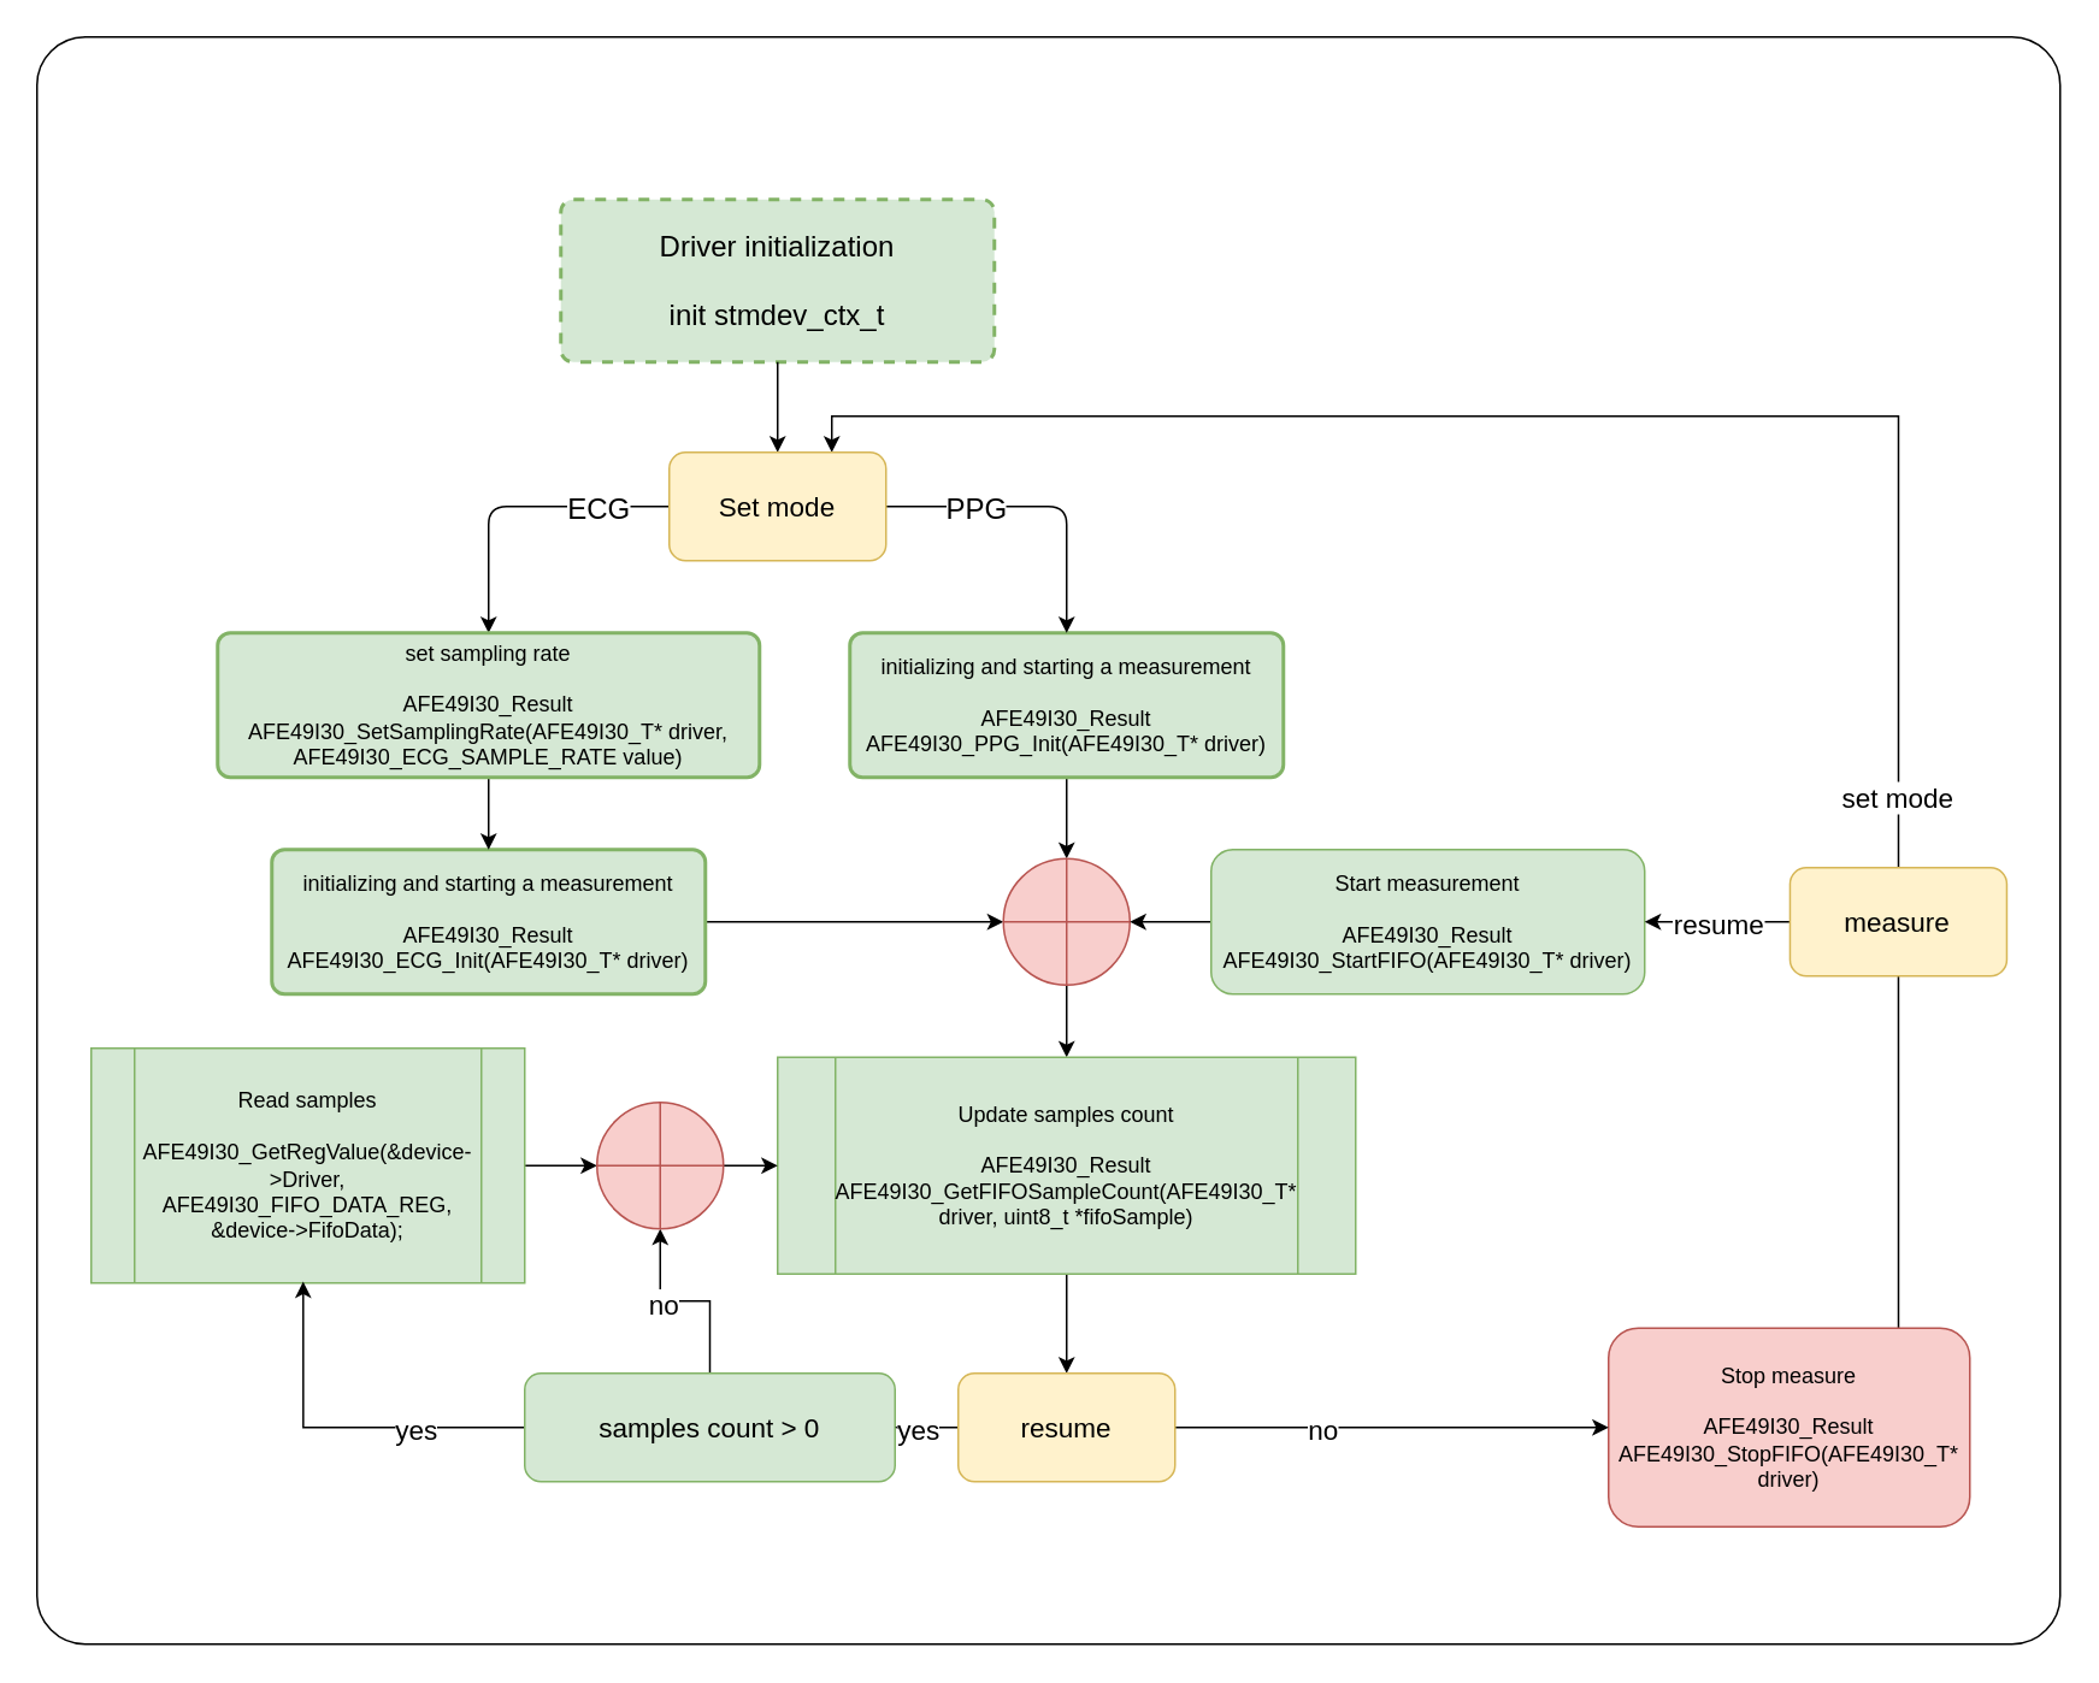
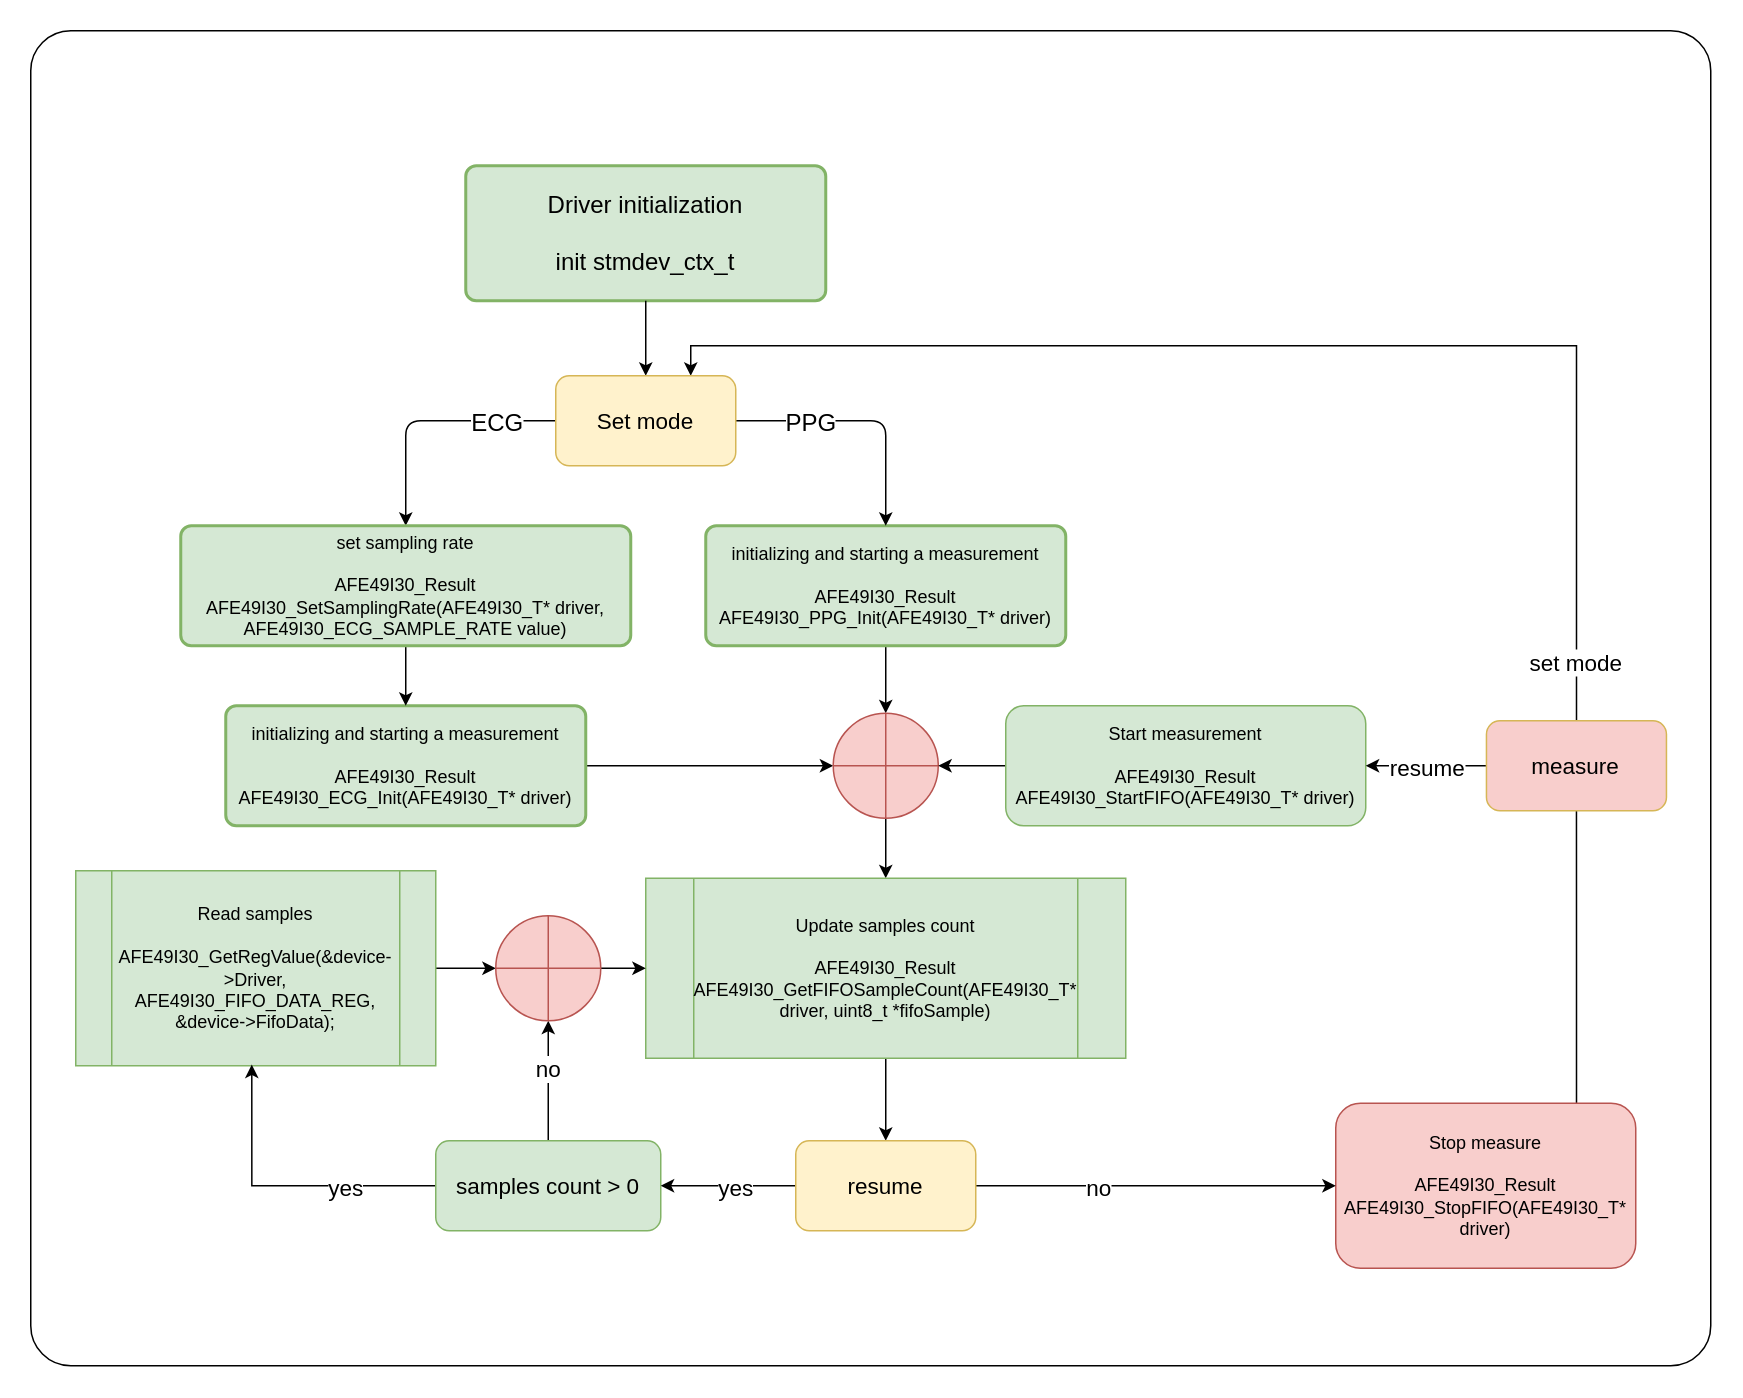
  <mxCell id="0" />
  <mxCell id="1" parent="0" />
  <mxCell id="2" value="" style="rounded=1;whiteSpace=wrap;html=1;arcSize=3;" parent="1" vertex="1"><mxGeometry x="20" y="20" width="1120" height="890" as="geometry" /></mxCell>
- <mxCell id="3" value="Driver initialization&#10;&#10;init stmdev_ctx_t" style="rounded=1;whiteSpace=wrap;absoluteArcSize=1;arcSize=14;strokeWidth=2;fontSize=16;fillColor=#d5e8d4;strokeColor=#82b366;dashed=1;" parent="1" vertex="1"><mxGeometry x="310" y="110" width="240" height="90" as="geometry" /></mxCell>
+ <mxCell id="3" value="Driver initialization&#10;&#10;init stmdev_ctx_t" style="rounded=1;whiteSpace=wrap;absoluteArcSize=1;arcSize=14;strokeWidth=2;fontSize=16;fillColor=#d5e8d4;strokeColor=#82b366;" parent="1" vertex="1"><mxGeometry x="310" y="110" width="240" height="90" as="geometry" /></mxCell>
  <mxCell id="4" style="edgeStyle=orthogonalEdgeStyle;rounded=0;orthogonalLoop=1;jettySize=auto;html=1;entryX=0;entryY=0.5;entryDx=0;entryDy=0;entryPerimeter=0;exitX=1;exitY=0.5;exitDx=0;exitDy=0;" parent="1" source="5" target="14" edge="1"><mxGeometry relative="1" as="geometry"><mxPoint x="270" y="510" as="sourcePoint" /><Array as="points" /></mxGeometry></mxCell>
  <mxCell id="5" value="initializing and starting a measurement&lt;br&gt;&lt;br&gt;AFE49I30_Result AFE49I30_ECG_Init(AFE49I30_T* driver)" style="rounded=1;whiteSpace=wrap;html=1;absoluteArcSize=1;arcSize=14;strokeWidth=2;fillColor=#d5e8d4;strokeColor=#82b366;" parent="1" vertex="1"><mxGeometry x="150" y="470" width="240" height="80" as="geometry" /></mxCell>
  <mxCell id="6" value="" style="endArrow=classic;html=1;entryX=0.5;entryY=0;entryDx=0;entryDy=0;exitX=0.5;exitY=1;exitDx=0;exitDy=0;" parent="1" source="3" target="40" edge="1"><mxGeometry width="50" height="50" relative="1" as="geometry"><mxPoint x="395" y="160" as="sourcePoint" /><mxPoint x="395" y="160" as="targetPoint" /></mxGeometry></mxCell>
  <mxCell id="7" style="edgeStyle=orthogonalEdgeStyle;rounded=0;orthogonalLoop=1;jettySize=auto;html=1;entryX=0.5;entryY=0;entryDx=0;entryDy=0;entryPerimeter=0;" parent="1" source="8" target="14" edge="1"><mxGeometry relative="1" as="geometry" /></mxCell>
  <mxCell id="8" value="initializing and starting a measurement&lt;br&gt;&lt;br&gt;AFE49I30_Result AFE49I30_PPG_Init(AFE49I30_T* driver)" style="rounded=1;whiteSpace=wrap;html=1;absoluteArcSize=1;arcSize=14;strokeWidth=2;fillColor=#d5e8d4;strokeColor=#82b366;" parent="1" vertex="1"><mxGeometry x="470" y="350" width="240" height="80" as="geometry" /></mxCell>
  <mxCell id="9" value="" style="endArrow=classic;html=1;exitX=0;exitY=0.5;exitDx=0;exitDy=0;" parent="1" source="40" edge="1"><mxGeometry relative="1" as="geometry"><mxPoint x="270" y="155" as="sourcePoint" /><mxPoint x="270" y="350" as="targetPoint" /><Array as="points"><mxPoint x="270" y="280" /></Array></mxGeometry></mxCell>
  <mxCell id="10" value="ECG" style="edgeLabel;resizable=0;html=1;align=center;verticalAlign=middle;fontSize=16;" parent="9" connectable="0" vertex="1"><mxGeometry relative="1" as="geometry"><mxPoint x="45" as="offset" /></mxGeometry></mxCell>
  <mxCell id="11" value="" style="endArrow=classic;html=1;entryX=0.5;entryY=0;entryDx=0;entryDy=0;fontSize=16;exitX=1;exitY=0.5;exitDx=0;exitDy=0;" parent="1" source="40" target="8" edge="1"><mxGeometry relative="1" as="geometry"><mxPoint x="520" y="155" as="sourcePoint" /><mxPoint x="490" y="150" as="targetPoint" /><Array as="points"><mxPoint x="590" y="280" /></Array></mxGeometry></mxCell>
  <mxCell id="12" value="PPG" style="edgeLabel;resizable=0;html=1;align=center;verticalAlign=middle;fontSize=16;" parent="11" connectable="0" vertex="1"><mxGeometry relative="1" as="geometry"><mxPoint x="-35.14" as="offset" /></mxGeometry></mxCell>
  <mxCell id="13" value="" style="edgeStyle=orthogonalEdgeStyle;rounded=0;orthogonalLoop=1;jettySize=auto;html=1;" parent="1" source="14" target="16" edge="1"><mxGeometry relative="1" as="geometry" /></mxCell>
  <mxCell id="14" value="" style="verticalLabelPosition=bottom;verticalAlign=top;html=1;shape=mxgraph.flowchart.summing_function;fillColor=#f8cecc;strokeColor=#b85450;" parent="1" vertex="1"><mxGeometry x="555" y="475" width="70" height="70" as="geometry" /></mxCell>
  <mxCell id="15" value="" style="edgeStyle=orthogonalEdgeStyle;rounded=0;orthogonalLoop=1;jettySize=auto;html=1;fontSize=15;" parent="1" source="16" target="37" edge="1"><mxGeometry relative="1" as="geometry" /></mxCell>
  <mxCell id="16" value="Update samples count&#10;&#10;AFE49I30_Result AFE49I30_GetFIFOSampleCount(AFE49I30_T* driver, uint8_t *fifoSample)" style="shape=process;whiteSpace=wrap;backgroundOutline=1;fontSize=12;fontStyle=0;fillColor=#d5e8d4;strokeColor=#82b366;" parent="1" vertex="1"><mxGeometry x="430" y="585" width="320" height="120" as="geometry" /></mxCell>
  <mxCell id="17" style="edgeStyle=orthogonalEdgeStyle;rounded=0;orthogonalLoop=1;jettySize=auto;html=1;entryX=1;entryY=0.5;entryDx=0;entryDy=0;entryPerimeter=0;" parent="1" source="18" target="14" edge="1"><mxGeometry relative="1" as="geometry" /></mxCell>
  <mxCell id="18" value="Start measurement&#10;&#10;AFE49I30_Result AFE49I30_StartFIFO(AFE49I30_T* driver)" style="rounded=1;whiteSpace=wrap;fontSize=12;fillColor=#d5e8d4;strokeColor=#82b366;" parent="1" vertex="1"><mxGeometry x="670" y="470" width="240" height="80" as="geometry" /></mxCell>
  <mxCell id="19" style="edgeStyle=orthogonalEdgeStyle;rounded=0;orthogonalLoop=1;jettySize=auto;html=1;entryX=0;entryY=0.5;entryDx=0;entryDy=0;entryPerimeter=0;fontSize=15;" parent="1" source="20" target="39" edge="1"><mxGeometry relative="1" as="geometry" /></mxCell>
  <mxCell id="20" value="Read samples&#10;&#10;AFE49I30_GetRegValue(&amp;device-&gt;Driver, AFE49I30_FIFO_DATA_REG, &amp;device-&gt;FifoData);" style="shape=process;whiteSpace=wrap;backgroundOutline=1;fontSize=12;fillColor=#d5e8d4;strokeColor=#82b366;" parent="1" vertex="1"><mxGeometry x="50" y="580" width="240" height="130" as="geometry" /></mxCell>
  <mxCell id="21" style="edgeStyle=orthogonalEdgeStyle;rounded=0;orthogonalLoop=1;jettySize=auto;html=1;fontSize=15;entryX=0.5;entryY=1;entryDx=0;entryDy=0;" parent="1" source="22" edge="1"><mxGeometry relative="1" as="geometry"><mxPoint x="1050.47" y="530" as="targetPoint" /><Array as="points"><mxPoint x="1050" y="635" /></Array></mxGeometry></mxCell>
  <mxCell id="22" value="Stop measure&#10;&#10;AFE49I30_Result AFE49I30_StopFIFO(AFE49I30_T* driver)" style="rounded=1;whiteSpace=wrap;fillColor=#f8cecc;strokeColor=#b85450;" parent="1" vertex="1"><mxGeometry x="890" y="735" width="200" height="110" as="geometry" /></mxCell>
  <mxCell id="23" value="" style="endArrow=classic;html=1;fontSize=15;exitX=0;exitY=0.5;exitDx=0;exitDy=0;entryX=1;entryY=0.5;entryDx=0;entryDy=0;" parent="1" source="27" target="18" edge="1"><mxGeometry relative="1" as="geometry"><mxPoint x="970" y="510" as="sourcePoint" /><mxPoint x="930" y="570" as="targetPoint" /></mxGeometry></mxCell>
  <mxCell id="24" value="&lt;span style=&quot;font-size: 15px&quot;&gt;resume&lt;/span&gt;" style="edgeLabel;resizable=0;html=1;align=center;verticalAlign=middle;" parent="23" connectable="0" vertex="1"><mxGeometry relative="1" as="geometry" /></mxCell>
  <mxCell id="25" style="edgeStyle=orthogonalEdgeStyle;rounded=0;orthogonalLoop=1;jettySize=auto;html=1;fontSize=15;entryX=0.75;entryY=0;entryDx=0;entryDy=0;" parent="1" source="27" target="40" edge="1"><mxGeometry relative="1" as="geometry"><mxPoint x="690" y="190" as="targetPoint" /><Array as="points"><mxPoint x="1051" y="230" /><mxPoint x="460" y="230" /></Array></mxGeometry></mxCell>
  <mxCell id="26" value="set mode" style="edgeLabel;html=1;align=center;verticalAlign=middle;resizable=0;points=[];fontSize=15;" parent="25" vertex="1" connectable="0"><mxGeometry x="-0.317" y="-3" relative="1" as="geometry"><mxPoint x="43.3" y="213" as="offset" /></mxGeometry></mxCell>
- <mxCell id="27" value="measure" style="rounded=1;whiteSpace=wrap;html=1;fontSize=15;fillColor=#fff2cc;strokeColor=#d6b656;" parent="1" vertex="1"><mxGeometry x="990.47" y="480" width="120" height="60" as="geometry" /></mxCell>
+ <mxCell id="27" value="measure" style="rounded=1;whiteSpace=wrap;html=1;fontSize=15;fillColor=#f8cecc;strokeColor=#d6b656;" parent="1" vertex="1"><mxGeometry x="990.47" y="480" width="120" height="60" as="geometry" /></mxCell>
  <mxCell id="28" style="edgeStyle=orthogonalEdgeStyle;rounded=0;orthogonalLoop=1;jettySize=auto;html=1;fontSize=15;entryX=0.489;entryY=0.994;entryDx=0;entryDy=0;entryPerimeter=0;exitX=0;exitY=0.5;exitDx=0;exitDy=0;" parent="1" source="32" target="20" edge="1"><mxGeometry relative="1" as="geometry"><mxPoint x="170" y="735" as="targetPoint" /><Array as="points"><mxPoint x="167" y="790" /></Array></mxGeometry></mxCell>
  <mxCell id="29" value="yes" style="edgeLabel;html=1;align=center;verticalAlign=middle;resizable=0;points=[];fontSize=15;" parent="28" vertex="1" connectable="0"><mxGeometry x="-0.521" y="3" relative="1" as="geometry"><mxPoint x="-11.39" y="-3" as="offset" /></mxGeometry></mxCell>
  <mxCell id="30" style="edgeStyle=orthogonalEdgeStyle;rounded=0;orthogonalLoop=1;jettySize=auto;html=1;fontSize=15;" parent="1" source="32" target="39" edge="1"><mxGeometry relative="1" as="geometry" /></mxCell>
  <mxCell id="31" value="no" style="edgeLabel;html=1;align=center;verticalAlign=middle;resizable=0;points=[];fontSize=15;" parent="30" vertex="1" connectable="0"><mxGeometry x="0.224" y="1" relative="1" as="geometry"><mxPoint as="offset" /></mxGeometry></mxCell>
- <mxCell id="32" value="samples count &amp;gt; 0" style="rounded=1;whiteSpace=wrap;html=1;fontSize=15;fillColor=#d5e8d4;strokeColor=#82b366;" parent="1" vertex="1"><mxGeometry x="290" y="760" width="205" height="60" as="geometry" /></mxCell>
+ <mxCell id="32" value="samples count &amp;gt; 0" style="rounded=1;whiteSpace=wrap;html=1;fontSize=15;fillColor=#d5e8d4;strokeColor=#82b366;" parent="1" vertex="1"><mxGeometry x="290" y="760" width="150" height="60" as="geometry" /></mxCell>
  <mxCell id="33" value="" style="edgeStyle=orthogonalEdgeStyle;rounded=0;orthogonalLoop=1;jettySize=auto;html=1;fontSize=15;" parent="1" source="37" target="32" edge="1"><mxGeometry relative="1" as="geometry" /></mxCell>
  <mxCell id="34" value="yes" style="edgeLabel;html=1;align=center;verticalAlign=middle;resizable=0;points=[];fontSize=15;" parent="33" vertex="1" connectable="0"><mxGeometry x="-0.231" y="1" relative="1" as="geometry"><mxPoint x="-5.35" y="-1" as="offset" /></mxGeometry></mxCell>
  <mxCell id="35" style="edgeStyle=orthogonalEdgeStyle;rounded=0;orthogonalLoop=1;jettySize=auto;html=1;fontSize=15;entryX=0;entryY=0.5;entryDx=0;entryDy=0;" parent="1" source="37" target="22" edge="1"><mxGeometry relative="1" as="geometry"><mxPoint x="880" y="795" as="targetPoint" /></mxGeometry></mxCell>
  <mxCell id="36" value="no" style="edgeLabel;html=1;align=center;verticalAlign=middle;resizable=0;points=[];fontSize=15;" parent="35" vertex="1" connectable="0"><mxGeometry x="-0.324" relative="1" as="geometry"><mxPoint as="offset" /></mxGeometry></mxCell>
  <mxCell id="37" value="&lt;span&gt;resume&lt;/span&gt;" style="rounded=1;whiteSpace=wrap;html=1;fontSize=15;fillColor=#fff2cc;strokeColor=#d6b656;" parent="1" vertex="1"><mxGeometry x="530" y="760" width="120" height="60" as="geometry" /></mxCell>
  <mxCell id="38" style="edgeStyle=orthogonalEdgeStyle;rounded=0;orthogonalLoop=1;jettySize=auto;html=1;entryX=0;entryY=0.5;entryDx=0;entryDy=0;fontSize=15;" parent="1" source="39" target="16" edge="1"><mxGeometry relative="1" as="geometry" /></mxCell>
  <mxCell id="39" value="" style="verticalLabelPosition=bottom;verticalAlign=top;html=1;shape=mxgraph.flowchart.summing_function;fillColor=#f8cecc;strokeColor=#b85450;" parent="1" vertex="1"><mxGeometry x="330" y="610" width="70" height="70" as="geometry" /></mxCell>
  <mxCell id="40" value="Set mode" style="rounded=1;whiteSpace=wrap;html=1;fontSize=15;fillColor=#fff2cc;strokeColor=#d6b656;" parent="1" vertex="1"><mxGeometry x="370" y="250" width="120" height="60" as="geometry" /></mxCell>
  <mxCell id="41" style="edgeStyle=orthogonalEdgeStyle;rounded=0;orthogonalLoop=1;jettySize=auto;html=1;entryX=0.5;entryY=0;entryDx=0;entryDy=0;" parent="1" source="42" target="5" edge="1"><mxGeometry relative="1" as="geometry" /></mxCell>
  <mxCell id="42" value="set sampling rate&#10;&#10;AFE49I30_Result AFE49I30_SetSamplingRate(AFE49I30_T* driver, AFE49I30_ECG_SAMPLE_RATE value)" style="rounded=1;whiteSpace=wrap;absoluteArcSize=1;arcSize=14;strokeWidth=2;fillColor=#d5e8d4;strokeColor=#82b366;align=center;" parent="1" vertex="1"><mxGeometry x="120" y="350" width="300" height="80" as="geometry" /></mxCell>
